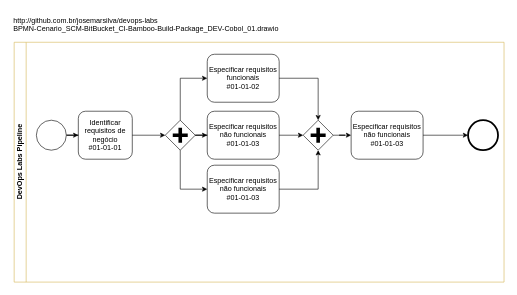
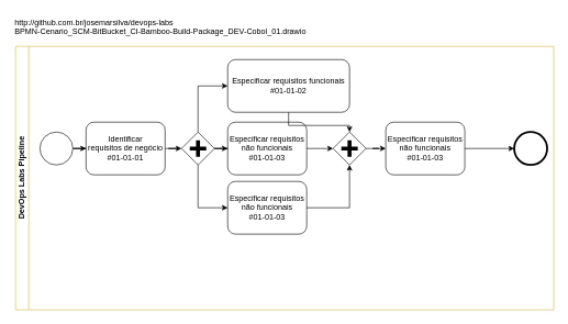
  <mxCell id="0" />
  <mxCell id="1" parent="0" />
  <mxCell id="2" value="DevOps Labs Pipeline" style="swimlane;html=1;horizontal=0;startSize=20;fillColor=none;strokeColor=#d6b656;" parent="1" vertex="1"><mxGeometry x="23" y="70" width="817" height="400" as="geometry" /></mxCell>
  <mxCell id="3" style="edgeStyle=orthogonalEdgeStyle;rounded=0;orthogonalLoop=1;jettySize=auto;html=1;exitX=1;exitY=0.5;exitDx=0;exitDy=0;" parent="2" source="4" target="13" edge="1"><mxGeometry relative="1" as="geometry"><mxPoint x="97" y="160" as="sourcePoint" /><mxPoint x="127" y="155" as="targetPoint" /></mxGeometry></mxCell>
  <mxCell id="4" value="" style="shape=mxgraph.bpmn.shape;html=1;verticalLabelPosition=bottom;labelBackgroundColor=#ffffff;verticalAlign=top;align=center;perimeter=ellipsePerimeter;outlineConnect=0;outline=standard;symbol=general;" parent="2" vertex="1"><mxGeometry x="37" y="130" width="50" height="50" as="geometry" /></mxCell>
  <mxCell id="5" style="edgeStyle=orthogonalEdgeStyle;rounded=0;orthogonalLoop=1;jettySize=auto;html=1;" parent="2" edge="1"><mxGeometry relative="1" as="geometry"><mxPoint x="257" y="75" as="sourcePoint" /></mxGeometry></mxCell>
  <mxCell id="6" style="edgeStyle=orthogonalEdgeStyle;rounded=0;orthogonalLoop=1;jettySize=auto;html=1;" parent="2" edge="1"><mxGeometry relative="1" as="geometry"><mxPoint x="398.5" y="75" as="sourcePoint" /></mxGeometry></mxCell>
  <mxCell id="7" style="edgeStyle=orthogonalEdgeStyle;rounded=0;orthogonalLoop=1;jettySize=auto;html=1;entryX=0;entryY=0.5;entryDx=0;entryDy=0;exitX=1;exitY=0.5;exitDx=0;exitDy=0;" parent="2" edge="1"><mxGeometry relative="1" as="geometry"><Array as="points"><mxPoint x="727" y="80" /><mxPoint x="727" y="140" /><mxPoint x="97" y="140" /><mxPoint x="97" y="200" /></Array><mxPoint x="688.5" y="75" as="sourcePoint" /></mxGeometry></mxCell>
  <mxCell id="8" style="edgeStyle=orthogonalEdgeStyle;rounded=0;orthogonalLoop=1;jettySize=auto;html=1;" parent="2" edge="1"><mxGeometry relative="1" as="geometry"><mxPoint x="547" y="75" as="sourcePoint" /></mxGeometry></mxCell>
  <mxCell id="9" style="edgeStyle=orthogonalEdgeStyle;rounded=0;orthogonalLoop=1;jettySize=auto;html=1;" parent="2" edge="1"><mxGeometry relative="1" as="geometry"><mxPoint x="257" y="205" as="sourcePoint" /></mxGeometry></mxCell>
  <mxCell id="10" style="edgeStyle=orthogonalEdgeStyle;rounded=0;orthogonalLoop=1;jettySize=auto;html=1;" parent="2" edge="1"><mxGeometry relative="1" as="geometry"><mxPoint x="398.5" y="205" as="sourcePoint" /></mxGeometry></mxCell>
  <mxCell id="11" value="" style="shape=mxgraph.bpmn.shape;html=1;verticalLabelPosition=bottom;labelBackgroundColor=#ffffff;verticalAlign=top;align=center;perimeter=ellipsePerimeter;outlineConnect=0;outline=end;symbol=general;" parent="2" vertex="1"><mxGeometry x="757" y="130" width="50" height="50" as="geometry" /></mxCell>
  <mxCell id="12" style="edgeStyle=orthogonalEdgeStyle;rounded=0;orthogonalLoop=1;jettySize=auto;html=1;" parent="2" source="13" target="23" edge="1"><mxGeometry relative="1" as="geometry" /></mxCell>
- <mxCell id="13" value="Identificar &lt;br&gt;requisitos de negócio &lt;br&gt;#01-01-01" style="shape=ext;rounded=1;html=1;whiteSpace=wrap;fillColor=none;" parent="2" vertex="1"><mxGeometry x="107" y="115" width="90" height="80" as="geometry" /></mxCell>
+ <mxCell id="13" value="Identificar &lt;br&gt;requisitos de negócio &lt;br&gt;#01-01-01" style="shape=ext;rounded=1;html=1;whiteSpace=wrap;fillColor=none;" parent="2" vertex="1"><mxGeometry x="107" y="115" width="120" height="80" as="geometry" /></mxCell>
  <mxCell id="14" style="edgeStyle=orthogonalEdgeStyle;rounded=0;orthogonalLoop=1;jettySize=auto;html=1;" parent="2" source="15" target="25" edge="1"><mxGeometry relative="1" as="geometry" /></mxCell>
- <mxCell id="15" value="Especificar requisitos funcionais &lt;br&gt;#01-01-02" style="shape=ext;rounded=1;html=1;whiteSpace=wrap;fillColor=none;" parent="2" vertex="1"><mxGeometry x="322" y="20" width="120" height="80" as="geometry" /></mxCell>
+ <mxCell id="15" value="Especificar requisitos funcionais &lt;br&gt;#01-01-02" style="shape=ext;rounded=1;html=1;whiteSpace=wrap;fillColor=none;" parent="2" vertex="1"><mxGeometry x="322" y="20" width="185" height="80" as="geometry" /></mxCell>
  <mxCell id="16" style="edgeStyle=orthogonalEdgeStyle;rounded=0;orthogonalLoop=1;jettySize=auto;html=1;" parent="2" source="17" target="25" edge="1"><mxGeometry relative="1" as="geometry" /></mxCell>
  <mxCell id="17" value="Especificar requisitos não funcionais &lt;br&gt;#01-01-03" style="shape=ext;rounded=1;html=1;whiteSpace=wrap;fillColor=none;" parent="2" vertex="1"><mxGeometry x="322" y="115" width="120" height="80" as="geometry" /></mxCell>
  <mxCell id="18" style="edgeStyle=orthogonalEdgeStyle;rounded=0;orthogonalLoop=1;jettySize=auto;html=1;" parent="2" source="19" target="25" edge="1"><mxGeometry relative="1" as="geometry" /></mxCell>
  <mxCell id="19" value="Especificar requisitos não funcionais &lt;br&gt;#01-01-03" style="shape=ext;rounded=1;html=1;whiteSpace=wrap;fillColor=none;" parent="2" vertex="1"><mxGeometry x="322" y="205" width="120" height="80" as="geometry" /></mxCell>
  <mxCell id="20" style="edgeStyle=orthogonalEdgeStyle;rounded=0;orthogonalLoop=1;jettySize=auto;html=1;entryX=0;entryY=0.5;entryDx=0;entryDy=0;exitX=0.5;exitY=0;exitDx=0;exitDy=0;" parent="2" source="23" target="15" edge="1"><mxGeometry relative="1" as="geometry" /></mxCell>
  <mxCell id="21" style="edgeStyle=orthogonalEdgeStyle;rounded=0;orthogonalLoop=1;jettySize=auto;html=1;" parent="2" source="23" target="17" edge="1"><mxGeometry relative="1" as="geometry" /></mxCell>
  <mxCell id="22" style="edgeStyle=orthogonalEdgeStyle;rounded=0;orthogonalLoop=1;jettySize=auto;html=1;entryX=0;entryY=0.5;entryDx=0;entryDy=0;exitX=0.5;exitY=1;exitDx=0;exitDy=0;" parent="2" source="23" target="19" edge="1"><mxGeometry relative="1" as="geometry" /></mxCell>
  <mxCell id="23" value="" style="shape=mxgraph.bpmn.shape;html=1;verticalLabelPosition=bottom;labelBackgroundColor=#ffffff;verticalAlign=top;align=center;perimeter=rhombusPerimeter;background=gateway;outlineConnect=0;outline=none;symbol=parallelGw;fillColor=none;" parent="2" vertex="1"><mxGeometry x="252" y="130" width="50" height="50" as="geometry" /></mxCell>
  <mxCell id="24" style="edgeStyle=orthogonalEdgeStyle;rounded=0;orthogonalLoop=1;jettySize=auto;html=1;" parent="2" source="25" target="27" edge="1"><mxGeometry relative="1" as="geometry" /></mxCell>
  <mxCell id="25" value="" style="shape=mxgraph.bpmn.shape;html=1;verticalLabelPosition=bottom;labelBackgroundColor=#ffffff;verticalAlign=top;align=center;perimeter=rhombusPerimeter;background=gateway;outlineConnect=0;outline=none;symbol=parallelGw;fillColor=none;" parent="2" vertex="1"><mxGeometry x="482" y="130" width="50" height="50" as="geometry" /></mxCell>
  <mxCell id="26" style="edgeStyle=orthogonalEdgeStyle;rounded=0;orthogonalLoop=1;jettySize=auto;html=1;" parent="2" source="27" target="11" edge="1"><mxGeometry relative="1" as="geometry" /></mxCell>
  <mxCell id="27" value="Especificar requisitos não funcionais &lt;br&gt;#01-01-03" style="shape=ext;rounded=1;html=1;whiteSpace=wrap;fillColor=none;" parent="2" vertex="1"><mxGeometry x="562" y="115" width="120" height="80" as="geometry" /></mxCell>
  <mxCell id="28" value="&lt;div style=&quot;text-align: left&quot;&gt;http://github.com.br/josemarsilva/devops-labs&lt;/div&gt;BPMN-Cenario_SCM-BitBucket_CI-Bamboo-Build-Package_DEV-Cobol_01.drawio" style="text;html=1;resizable=0;autosize=1;align=left;verticalAlign=top;points=[];fillColor=none;strokeColor=none;rounded=0;" parent="1" vertex="1"><mxGeometry y="20" width="460" height="30" as="geometry" x="20" /></mxCell>
